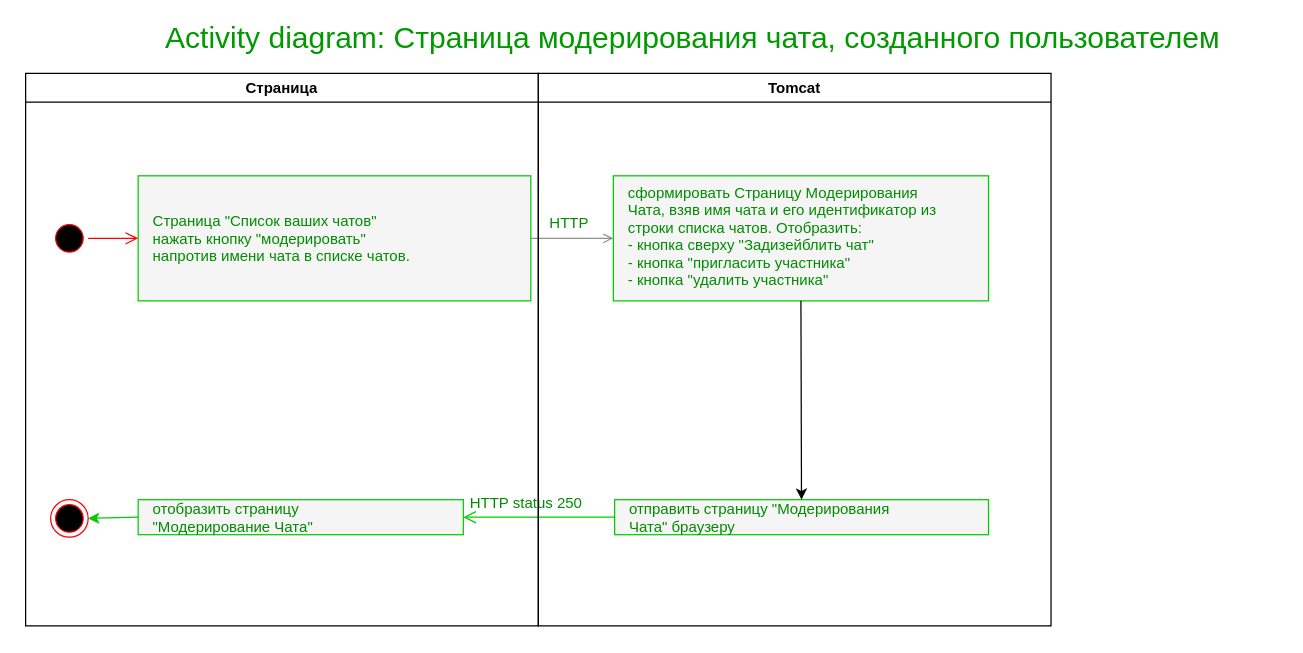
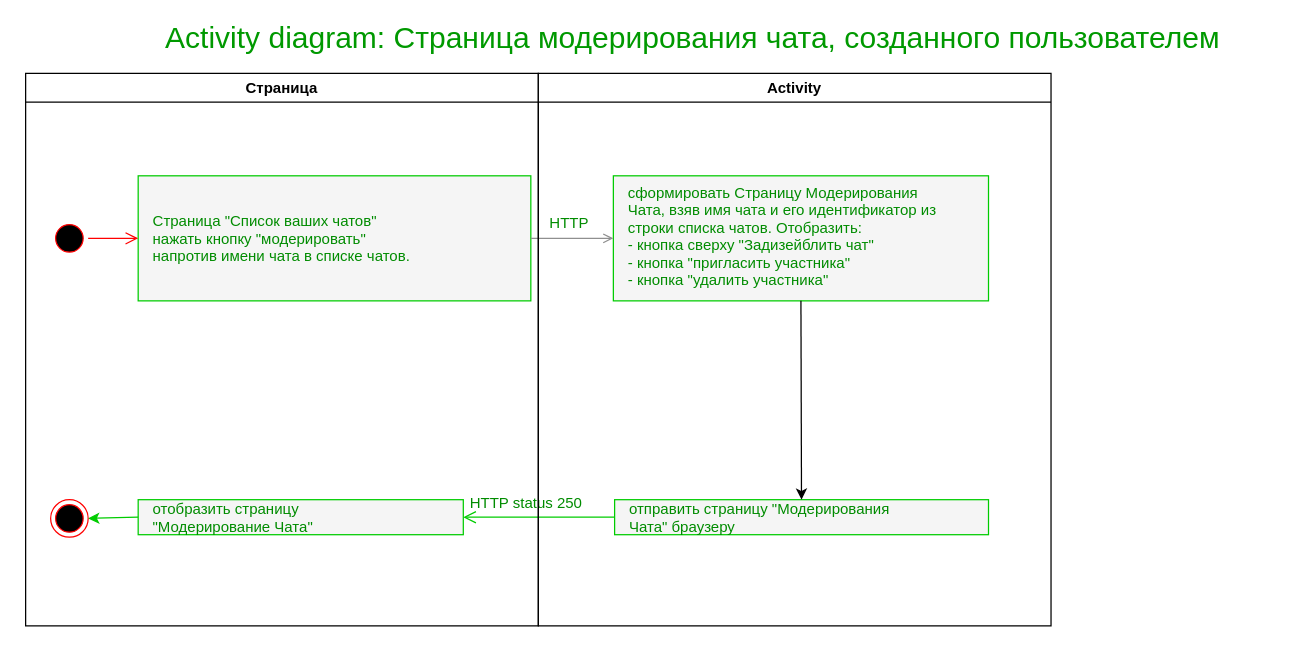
  <mxCell id="0" />
  <mxCell id="1" parent="0" />
  <mxCell id="2" value="Activity diagram: Страница модерирования чата, созданного пользователем" style="text;html=1;strokeColor=none;fillColor=none;align=left;verticalAlign=middle;whiteSpace=wrap;rounded=0;fontSize=24;fontColor=#009900;" parent="1" vertex="1"><mxGeometry x="130" y="20" width="890" height="20" as="geometry" /></mxCell>
  <mxCell id="3" value="сформировать Страницу Модерирования&#10;Чата, взяв имя чата и его идентификатор из &#10;строки списка чатов. Отобразить:&#10;- кнопка сверху &quot;Задизейблить чат&quot;&#10;- кнопка &quot;пригласить участника&quot;&#10;- кнопка &quot;удалить участника&quot;" style="align=left;spacingLeft=10;fillColor=#f5f5f5;strokeColor=#00CC00;fontColor=#008C00;container=0;verticalAlign=top;" parent="1" vertex="1"><mxGeometry x="490" y="140" width="300" height="100" as="geometry" /></mxCell>
  <mxCell id="4" value="Страница &quot;Список ваших чатов&quot;&#10;нажать кнопку &quot;модерировать&quot; &#10;напротив имени чата в списке чатов." style="align=left;spacingLeft=10;fillColor=#f5f5f5;strokeColor=#00CC00;fontColor=#008C00;container=0;" parent="1" vertex="1"><mxGeometry x="110" y="140" width="314" height="100" as="geometry" /></mxCell>
  <mxCell id="5" value="" style="edgeStyle=elbowEdgeStyle;elbow=horizontal;verticalAlign=bottom;endArrow=open;endSize=8;strokeColor=#FF0000;endFill=1;rounded=0" parent="1" source="13" target="4" edge="1"><mxGeometry x="300" y="191" as="geometry"><mxPoint x="285" y="191" as="targetPoint" /></mxGeometry></mxCell>
  <mxCell id="6" value="" style="endArrow=open;endFill=1;rounded=0;exitX=1;exitY=0.5;exitDx=0;exitDy=0;fontColor=#00CC00;strokeWidth=1;strokeColor=#8F8F8F;" parent="1" source="4" edge="1"><mxGeometry x="520" y="374" as="geometry"><mxPoint x="490" y="190" as="targetPoint" /></mxGeometry></mxCell>
  <mxCell id="7" value="HTTP status 250" style="text;html=1;fillColor=none;align=center;verticalAlign=middle;whiteSpace=wrap;rounded=0;fontColor=#008C00;container=0;" parent="1" vertex="1"><mxGeometry x="360" y="392" width="121" height="20" as="geometry" /></mxCell>
  <mxCell id="8" value="отправить страницу &quot;Модерирования&#10;Чата&quot; браузеру" style="align=left;spacingLeft=10;fillColor=#f5f5f5;strokeColor=#00CC00;fontColor=#008C00;container=0;" parent="1" vertex="1"><mxGeometry x="491" y="399" width="299" height="28" as="geometry" /></mxCell>
  <mxCell id="9" value="" style="edgeStyle=elbowEdgeStyle;elbow=horizontal;verticalAlign=bottom;endArrow=open;endSize=8;endFill=1;rounded=0;exitX=0;exitY=0.5;exitDx=0;exitDy=0;strokeColor=#00CC00;entryX=1;entryY=0.5;entryDx=0;entryDy=0;" parent="1" source="8" target="10" edge="1"><mxGeometry x="130" y="25" as="geometry"><mxPoint x="420" y="413" as="targetPoint" /><mxPoint x="42" y="308" as="sourcePoint" /></mxGeometry></mxCell>
  <mxCell id="10" value="отобразить страницу &#10;&quot;Модерирование Чата&quot;" style="align=left;spacingLeft=10;fillColor=#f5f5f5;strokeColor=#00CC00;fontColor=#008C00;container=0;" parent="1" vertex="1"><mxGeometry x="110" y="399" width="260" height="28" as="geometry" /></mxCell>
  <mxCell id="11" value="" style="endArrow=classic;html=1;strokeColor=#00CC00;strokeWidth=1;fontSize=24;fontColor=#009900;entryX=1;entryY=0.5;entryDx=0;entryDy=0;exitX=0;exitY=0.5;exitDx=0;exitDy=0;" parent="1" source="10" target="14" edge="1"><mxGeometry width="50" height="50" relative="1" as="geometry"><mxPoint x="590" y="499" as="sourcePoint" /><mxPoint x="640" y="449" as="targetPoint" /></mxGeometry></mxCell>
  <mxCell id="12" value="Страница" style="swimlane;whiteSpace=wrap" parent="1" vertex="1"><mxGeometry x="20" y="58" width="410" height="442" as="geometry" /></mxCell>
  <mxCell id="13" value="" style="ellipse;shape=startState;fillColor=#000000;strokeColor=#ff0000;container=0;" parent="12" vertex="1"><mxGeometry x="20" y="117" width="30" height="30" as="geometry" /></mxCell>
  <mxCell id="14" value="" style="ellipse;shape=endState;fillColor=#000000;strokeColor=#ff0000;container=0;" parent="12" vertex="1"><mxGeometry x="20" y="341" width="30" height="30" as="geometry" /></mxCell>
  <mxCell id="15" value="HTTP" style="text;html=1;fillColor=none;align=center;verticalAlign=middle;whiteSpace=wrap;rounded=0;fontColor=#008C00;container=0;" parent="1" vertex="1"><mxGeometry x="430" y="168" width="50" height="20" as="geometry" /></mxCell>
- <mxCell id="16" value="Tomcat" style="swimlane;whiteSpace=wrap" parent="1" vertex="1"><mxGeometry x="430" y="58" width="410" height="442" as="geometry" /></mxCell>
+ <mxCell id="16" value="Activity" style="swimlane;whiteSpace=wrap" parent="1" vertex="1"><mxGeometry x="430" y="58" width="410" height="442" as="geometry" /></mxCell>
  <mxCell id="17" value="" style="endArrow=classic;html=1;" parent="1" target="8" edge="1"><mxGeometry width="50" height="50" relative="1" as="geometry"><mxPoint x="640" y="240" as="sourcePoint" /><mxPoint x="720" y="280" as="targetPoint" /></mxGeometry></mxCell>
